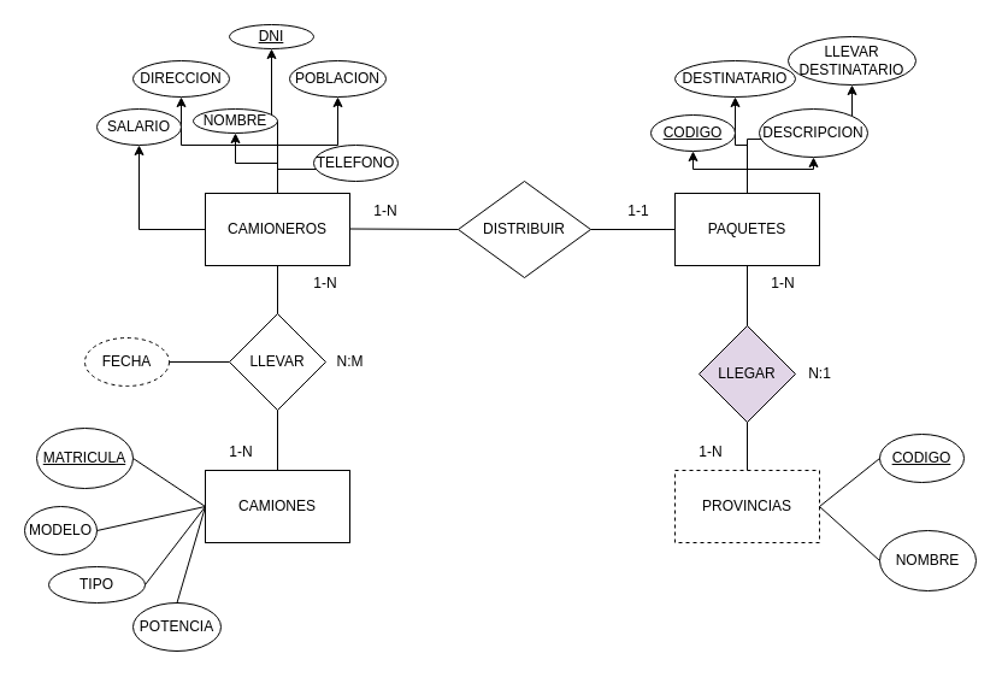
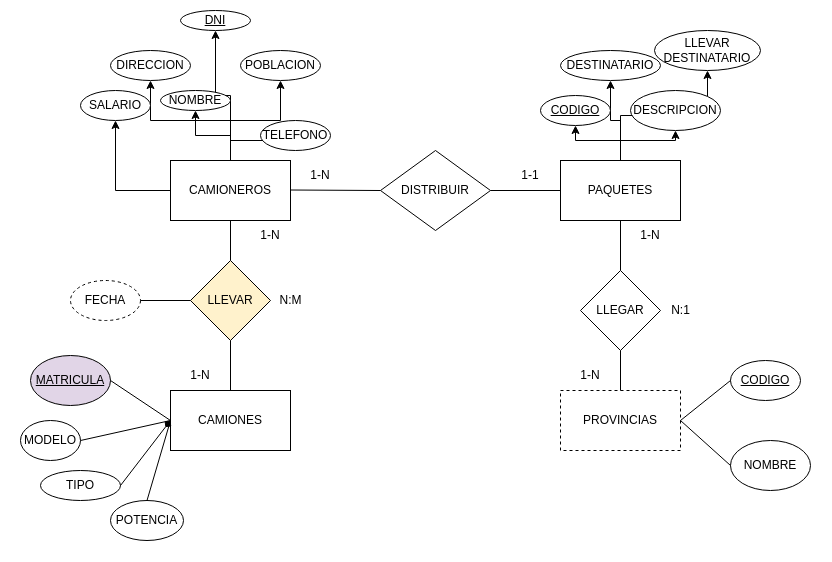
  <mxCell id="0" />
  <mxCell id="1" parent="0" />
  <mxCell id="2" value="" style="edgeStyle=orthogonalEdgeStyle;rounded=0;orthogonalLoop=1;jettySize=auto;html=1;" edge="1" parent="1" source="8" target="9"><mxGeometry relative="1" as="geometry" /></mxCell>
  <mxCell id="3" value="" style="edgeStyle=orthogonalEdgeStyle;rounded=0;orthogonalLoop=1;jettySize=auto;html=1;" edge="1" parent="1" source="8" target="10"><mxGeometry relative="1" as="geometry" /></mxCell>
  <mxCell id="4" value="" style="edgeStyle=orthogonalEdgeStyle;rounded=0;orthogonalLoop=1;jettySize=auto;html=1;" edge="1" parent="1" source="8" target="11"><mxGeometry relative="1" as="geometry" /></mxCell>
  <mxCell id="5" value="" style="edgeStyle=orthogonalEdgeStyle;rounded=0;orthogonalLoop=1;jettySize=auto;html=1;" edge="1" parent="1" source="8" target="12"><mxGeometry relative="1" as="geometry" /></mxCell>
  <mxCell id="6" value="" style="edgeStyle=orthogonalEdgeStyle;rounded=0;orthogonalLoop=1;jettySize=auto;html=1;" edge="1" parent="1" source="8" target="13"><mxGeometry relative="1" as="geometry" /></mxCell>
  <mxCell id="7" value="" style="edgeStyle=orthogonalEdgeStyle;rounded=0;orthogonalLoop=1;jettySize=auto;html=1;" edge="1" parent="1" source="8" target="14"><mxGeometry relative="1" as="geometry" /></mxCell>
  <mxCell id="8" value="CAMIONEROS" style="rounded=0;whiteSpace=wrap;html=1;" vertex="1" parent="1"><mxGeometry x="170" y="160" width="120" height="60" as="geometry" /></mxCell>
- <mxCell id="9" value="&lt;u&gt;DNI&lt;/u&gt;" style="ellipse;whiteSpace=wrap;html=1;rounded=0;strokeColor=#000000;" vertex="1" parent="1"><mxGeometry x="190" y="20" width="70" height="20" as="geometry" /></mxCell>
+ <mxCell id="9" value="&lt;u&gt;DNI&lt;/u&gt;" style="ellipse;whiteSpace=wrap;html=1;rounded=0;strokeColor=#000000;" vertex="1" parent="1"><mxGeometry x="180" y="10" width="70" height="20" as="geometry" /></mxCell>
  <mxCell id="10" value="NOMBRE" style="ellipse;whiteSpace=wrap;html=1;rounded=0;" vertex="1" parent="1"><mxGeometry x="160" y="90" width="70" height="20" as="geometry" /></mxCell>
  <mxCell id="11" value="TELEFONO" style="ellipse;whiteSpace=wrap;html=1;rounded=0;" vertex="1" parent="1"><mxGeometry x="260" y="120" width="70" height="30" as="geometry" /></mxCell>
  <mxCell id="12" value="DIRECCION" style="ellipse;whiteSpace=wrap;html=1;rounded=0;" vertex="1" parent="1"><mxGeometry x="110" y="50" width="80" height="30" as="geometry" /></mxCell>
  <mxCell id="13" value="SALARIO" style="ellipse;whiteSpace=wrap;html=1;rounded=0;" vertex="1" parent="1"><mxGeometry x="80" y="90" width="70" height="30" as="geometry" /></mxCell>
  <mxCell id="14" value="POBLACION" style="ellipse;whiteSpace=wrap;html=1;rounded=0;" vertex="1" parent="1"><mxGeometry x="240" y="50" width="80" height="30" as="geometry" /></mxCell>
  <mxCell id="15" value="" style="edgeStyle=orthogonalEdgeStyle;rounded=0;orthogonalLoop=1;jettySize=auto;html=1;" edge="1" parent="1" source="19" target="20"><mxGeometry relative="1" as="geometry" /></mxCell>
  <mxCell id="16" value="" style="edgeStyle=orthogonalEdgeStyle;rounded=0;orthogonalLoop=1;jettySize=auto;html=1;" edge="1" parent="1" source="19" target="21"><mxGeometry relative="1" as="geometry" /></mxCell>
  <mxCell id="17" value="" style="edgeStyle=orthogonalEdgeStyle;rounded=0;orthogonalLoop=1;jettySize=auto;html=1;" edge="1" parent="1" source="19" target="22"><mxGeometry relative="1" as="geometry" /></mxCell>
  <mxCell id="18" value="" style="edgeStyle=orthogonalEdgeStyle;rounded=0;orthogonalLoop=1;jettySize=auto;html=1;" edge="1" parent="1" source="19" target="23"><mxGeometry relative="1" as="geometry" /></mxCell>
  <mxCell id="19" value="PAQUETES" style="rounded=0;whiteSpace=wrap;html=1;" vertex="1" parent="1"><mxGeometry x="560" y="160" width="120" height="60" as="geometry" /></mxCell>
  <mxCell id="20" value="&lt;u&gt;CODIGO&lt;/u&gt;" style="ellipse;whiteSpace=wrap;html=1;rounded=0;" vertex="1" parent="1"><mxGeometry x="540" y="95" width="70" height="30" as="geometry" /></mxCell>
  <mxCell id="21" value="DESCRIPCION" style="ellipse;whiteSpace=wrap;html=1;rounded=0;" vertex="1" parent="1"><mxGeometry x="630" y="90" width="90" height="40" as="geometry" /></mxCell>
  <mxCell id="22" value="DESTINATARIO" style="ellipse;whiteSpace=wrap;html=1;rounded=0;" vertex="1" parent="1"><mxGeometry x="560" y="50" width="100" height="30" as="geometry" /></mxCell>
  <mxCell id="23" value="LLEVAR DESTINATARIO" style="ellipse;whiteSpace=wrap;html=1;rounded=0;" vertex="1" parent="1"><mxGeometry x="654" y="30" width="106" height="40" as="geometry" /></mxCell>
  <mxCell id="24" value="DISTRIBUIR" style="rhombus;whiteSpace=wrap;html=1;" vertex="1" parent="1"><mxGeometry x="380" y="150" width="110" height="80" as="geometry" /></mxCell>
  <mxCell id="25" value="" style="endArrow=none;html=1;rounded=0;" edge="1" parent="1"><mxGeometry width="50" height="50" relative="1" as="geometry"><mxPoint x="380" y="190" as="sourcePoint" /><mxPoint x="290" y="189.5" as="targetPoint" /></mxGeometry></mxCell>
  <mxCell id="26" value="" style="endArrow=none;html=1;rounded=0;exitX=1;exitY=0.5;exitDx=0;exitDy=0;entryX=0;entryY=0.5;entryDx=0;entryDy=0;" edge="1" parent="1" source="24" target="19"><mxGeometry width="50" height="50" relative="1" as="geometry"><mxPoint x="500" y="220" as="sourcePoint" /><mxPoint x="550" y="170" as="targetPoint" /></mxGeometry></mxCell>
  <mxCell id="27" value="PROVINCIAS" style="rounded=0;whiteSpace=wrap;html=1;dashed=1;" vertex="1" parent="1"><mxGeometry x="560" y="390" width="120" height="60" as="geometry" /></mxCell>
  <mxCell id="28" value="&lt;u&gt;CODIGO&lt;/u&gt;" style="ellipse;whiteSpace=wrap;html=1;" vertex="1" parent="1"><mxGeometry x="730" y="360" width="70" height="40" as="geometry" /></mxCell>
  <mxCell id="29" value="NOMBRE" style="ellipse;whiteSpace=wrap;html=1;" vertex="1" parent="1"><mxGeometry x="730" y="440" width="80" height="50" as="geometry" /></mxCell>
  <mxCell id="30" value="" style="endArrow=none;html=1;rounded=0;entryX=0;entryY=0.5;entryDx=0;entryDy=0;exitX=1;exitY=0.5;exitDx=0;exitDy=0;" edge="1" parent="1" source="27" target="28"><mxGeometry width="50" height="50" relative="1" as="geometry"><mxPoint x="680" y="420" as="sourcePoint" /><mxPoint x="730" y="370" as="targetPoint" /></mxGeometry></mxCell>
  <mxCell id="31" value="" style="endArrow=none;html=1;rounded=0;entryX=0;entryY=0.5;entryDx=0;entryDy=0;exitX=1;exitY=0.5;exitDx=0;exitDy=0;" edge="1" parent="1" source="27" target="29"><mxGeometry width="50" height="50" relative="1" as="geometry"><mxPoint x="680" y="510" as="sourcePoint" /><mxPoint x="730" y="460" as="targetPoint" /></mxGeometry></mxCell>
- <mxCell id="32" value="LLEGAR" style="rhombus;whiteSpace=wrap;html=1;fillColor=#e1d5e7;" vertex="1" parent="1"><mxGeometry x="580" y="270" width="80" height="80" as="geometry" /></mxCell>
+ <mxCell id="32" value="LLEGAR" style="rhombus;whiteSpace=wrap;html=1;" vertex="1" parent="1"><mxGeometry x="580" y="270" width="80" height="80" as="geometry" /></mxCell>
  <mxCell id="33" value="" style="endArrow=none;html=1;rounded=0;exitX=0.5;exitY=0;exitDx=0;exitDy=0;entryX=0.5;entryY=1;entryDx=0;entryDy=0;" edge="1" parent="1" source="32" target="19"><mxGeometry width="50" height="50" relative="1" as="geometry"><mxPoint y="280" as="sourcePoint" x="600" /><mxPoint x="650" y="230" as="targetPoint" /></mxGeometry></mxCell>
  <mxCell id="34" value="" style="endArrow=none;html=1;rounded=0;entryX=0.5;entryY=1;entryDx=0;entryDy=0;exitX=0.5;exitY=0;exitDx=0;exitDy=0;" edge="1" parent="1" source="27" target="32"><mxGeometry width="50" height="50" relative="1" as="geometry"><mxPoint x="550" y="390" as="sourcePoint" /><mxPoint y="340" as="targetPoint" x="600" /></mxGeometry></mxCell>
  <mxCell id="35" value="CAMIONES" style="rounded=0;whiteSpace=wrap;html=1;" vertex="1" parent="1"><mxGeometry x="170" y="390" width="120" height="60" as="geometry" /></mxCell>
  <mxCell id="36" value="1-N" style="text;html=1;strokeColor=none;fillColor=none;align=center;verticalAlign=middle;whiteSpace=wrap;rounded=0;" vertex="1" parent="1"><mxGeometry x="290" y="160" width="60" height="30" as="geometry" /></mxCell>
  <mxCell id="37" value="1-1" style="text;html=1;strokeColor=none;fillColor=none;align=center;verticalAlign=middle;whiteSpace=wrap;rounded=0;" vertex="1" parent="1"><mxGeometry x="500" y="160" width="60" height="30" as="geometry" /></mxCell>
  <mxCell id="38" value="1-N" style="text;html=1;strokeColor=none;fillColor=none;align=center;verticalAlign=middle;whiteSpace=wrap;rounded=0;" vertex="1" parent="1"><mxGeometry x="620" y="220" width="60" height="30" as="geometry" /></mxCell>
  <mxCell id="39" value="1-N" style="text;html=1;strokeColor=none;fillColor=none;align=center;verticalAlign=middle;whiteSpace=wrap;rounded=0;" vertex="1" parent="1"><mxGeometry x="560" y="360" width="60" height="30" as="geometry" /></mxCell>
  <mxCell id="40" value="1-N" style="text;html=1;strokeColor=none;fillColor=none;align=center;verticalAlign=middle;whiteSpace=wrap;rounded=0;" vertex="1" parent="1"><mxGeometry x="240" y="220" width="60" height="30" as="geometry" /></mxCell>
  <mxCell id="41" value="1-N" style="text;html=1;strokeColor=none;fillColor=none;align=center;verticalAlign=middle;whiteSpace=wrap;rounded=0;" vertex="1" parent="1"><mxGeometry x="170" y="360" width="60" height="30" as="geometry" /></mxCell>
- <mxCell id="42" value="&lt;u&gt;MATRICULA&lt;/u&gt;" style="ellipse;whiteSpace=wrap;html=1;strokeColor=#000000;" vertex="1" parent="1"><mxGeometry x="30" y="355" width="80" height="50" as="geometry" /></mxCell>
+ <mxCell id="42" value="&lt;u&gt;MATRICULA&lt;/u&gt;" style="ellipse;whiteSpace=wrap;html=1;strokeColor=#000000;fillColor=#e1d5e7;" vertex="1" parent="1"><mxGeometry x="30" y="355" width="80" height="50" as="geometry" /></mxCell>
  <mxCell id="43" value="MODELO" style="ellipse;whiteSpace=wrap;html=1;strokeColor=#000000;" vertex="1" parent="1"><mxGeometry x="20" y="420" width="60" height="40" as="geometry" /></mxCell>
  <mxCell id="44" value="TIPO" style="ellipse;whiteSpace=wrap;html=1;strokeColor=#000000;" vertex="1" parent="1"><mxGeometry x="40" y="470" width="80" height="30" as="geometry" /></mxCell>
  <mxCell id="45" value="POTENCIA" style="ellipse;whiteSpace=wrap;html=1;strokeColor=#000000;" vertex="1" parent="1"><mxGeometry x="110" y="500" width="73" height="40" as="geometry" /></mxCell>
  <mxCell id="46" value="" style="endArrow=none;html=1;rounded=0;exitX=1;exitY=0.5;exitDx=0;exitDy=0;entryX=0;entryY=0.5;entryDx=0;entryDy=0;" edge="1" parent="1" source="42" target="35"><mxGeometry width="50" height="50" relative="1" as="geometry"><mxPoint x="120" y="400" as="sourcePoint" /><mxPoint x="170" y="350" as="targetPoint" /></mxGeometry></mxCell>
  <mxCell id="47" value="" style="endArrow=none;html=1;rounded=0;exitX=1;exitY=0.5;exitDx=0;exitDy=0;entryX=0;entryY=0.5;entryDx=0;entryDy=0;" edge="1" parent="1" source="43" target="35"><mxGeometry width="50" height="50" relative="1" as="geometry"><mxPoint x="100" y="460" as="sourcePoint" /><mxPoint x="150" y="410" as="targetPoint" /></mxGeometry></mxCell>
- <mxCell id="48" value="" style="endArrow=none;html=1;rounded=0;exitX=1;exitY=0.5;exitDx=0;exitDy=0;entryX=0;entryY=0.5;entryDx=0;entryDy=0;" edge="1" parent="1" source="44" target="35"><mxGeometry width="50" height="50" relative="1" as="geometry"><mxPoint x="120" y="490" as="sourcePoint" /><mxPoint x="170" y="440" as="targetPoint" /></mxGeometry></mxCell>
+ <mxCell id="48" value="" style="endArrow=diamond;html=1;rounded=0;exitX=1;exitY=0.5;exitDx=0;exitDy=0;entryX=0;entryY=0.5;entryDx=0;entryDy=0;" edge="1" parent="1" source="44" target="35"><mxGeometry width="50" height="50" relative="1" as="geometry"><mxPoint x="120" y="490" as="sourcePoint" /><mxPoint x="170" y="440" as="targetPoint" /></mxGeometry></mxCell>
  <mxCell id="49" value="" style="endArrow=none;html=1;rounded=0;exitX=0.5;exitY=0;exitDx=0;exitDy=0;entryX=0;entryY=0.5;entryDx=0;entryDy=0;" edge="1" parent="1" source="45" target="35"><mxGeometry width="50" height="50" relative="1" as="geometry"><mxPoint x="160" y="510" as="sourcePoint" /><mxPoint x="210" y="460" as="targetPoint" /></mxGeometry></mxCell>
- <mxCell id="50" value="LLEVAR" style="rhombus;whiteSpace=wrap;html=1;strokeColor=#000000;" vertex="1" parent="1"><mxGeometry x="190" y="260" width="80" height="80" as="geometry" /></mxCell>
+ <mxCell id="50" value="LLEVAR" style="rhombus;whiteSpace=wrap;html=1;strokeColor=#000000;fillColor=#fff2cc;" vertex="1" parent="1"><mxGeometry x="190" y="260" width="80" height="80" as="geometry" /></mxCell>
  <mxCell id="51" value="" style="endArrow=none;html=1;rounded=0;exitX=0.5;exitY=0;exitDx=0;exitDy=0;entryX=0.5;entryY=1;entryDx=0;entryDy=0;" edge="1" parent="1" source="50" target="8"><mxGeometry width="50" height="50" relative="1" as="geometry"><mxPoint x="210" y="260" as="sourcePoint" /><mxPoint x="260" y="210" as="targetPoint" /></mxGeometry></mxCell>
  <mxCell id="52" value="" style="endArrow=none;html=1;rounded=0;entryX=0.5;entryY=1;entryDx=0;entryDy=0;exitX=0.5;exitY=0;exitDx=0;exitDy=0;" edge="1" parent="1" source="35" target="50"><mxGeometry width="50" height="50" relative="1" as="geometry"><mxPoint x="100" y="350" as="sourcePoint" /><mxPoint x="150" y="300" as="targetPoint" /></mxGeometry></mxCell>
  <mxCell id="53" value="N:1" style="text;html=1;align=center;verticalAlign=middle;resizable=0;points=[];autosize=1;strokeColor=none;fillColor=none;" vertex="1" parent="1"><mxGeometry x="665" y="300" width="30" height="20" as="geometry" /></mxCell>
  <mxCell id="54" value="N:M" style="text;html=1;align=center;verticalAlign=middle;resizable=0;points=[];autosize=1;strokeColor=none;fillColor=none;" vertex="1" parent="1"><mxGeometry x="270" y="290" width="40" height="20" as="geometry" /></mxCell>
  <mxCell id="55" value="FECHA" style="ellipse;whiteSpace=wrap;html=1;strokeColor=#000000;dashed=1;" vertex="1" parent="1"><mxGeometry x="70" y="280" width="70" height="40" as="geometry" /></mxCell>
  <mxCell id="56" value="" style="endArrow=none;html=1;rounded=0;entryX=0;entryY=0.5;entryDx=0;entryDy=0;exitX=1;exitY=0.5;exitDx=0;exitDy=0;" edge="1" parent="1" source="55" target="50"><mxGeometry width="50" height="50" relative="1" as="geometry"><mxPoint x="140" y="330" as="sourcePoint" /><mxPoint x="190" y="280" as="targetPoint" /></mxGeometry></mxCell>
